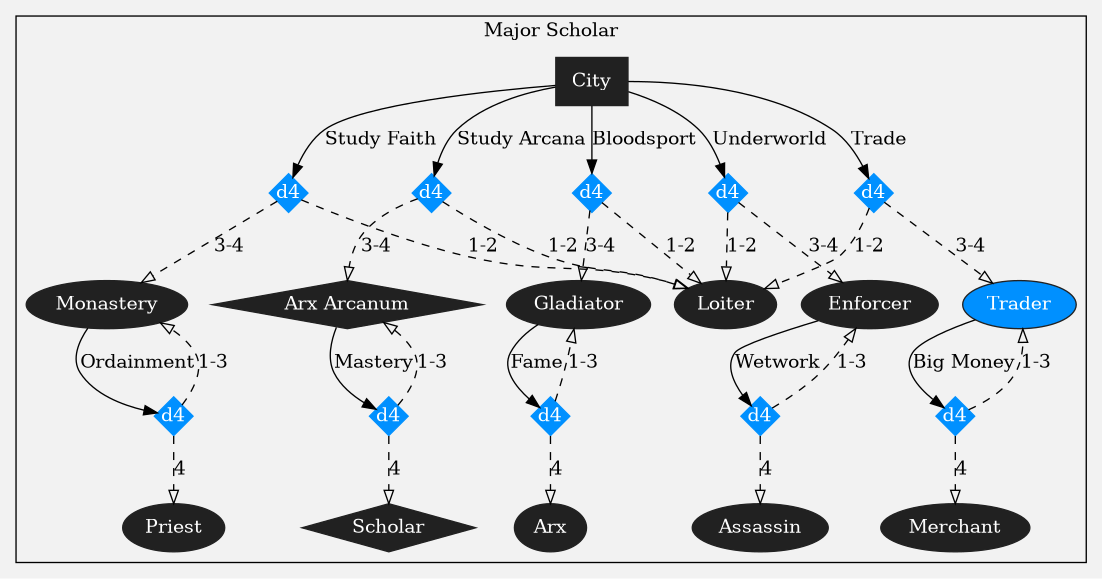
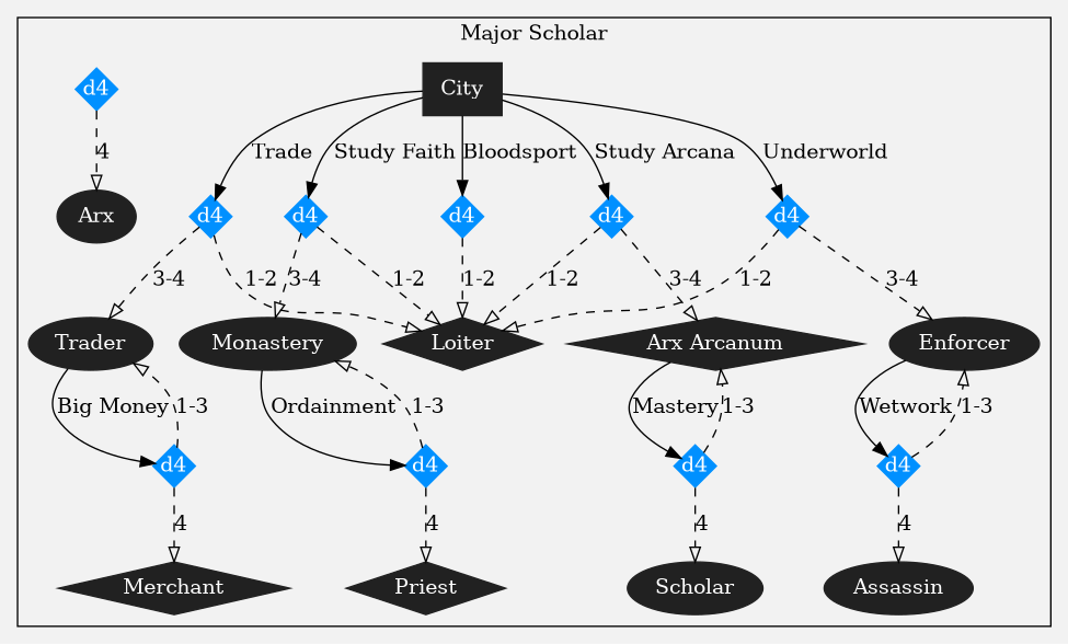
  digraph {
    bgcolor="#f2f2f2"
    compound=true
    node [color="#212121" fontcolor="#ffffff" shape=diamond style=filled]
    edge [arrowhead=empty style=dashed]
    City [shape=box]
    n2 [color="#0090ff" fixedsize=true height=0.4 label=d4 width=0.4]
    n3 [color="#0090ff" fixedsize=true height=0.4 label=d4 width=0.4]
    n4 [color="#0090ff" fixedsize=true height=0.4 label=d4 width=0.4]
    n5 [color="#0090ff" fixedsize=true height=0.4 label=d4 width=0.4]
    n6 [color="#0090ff" fixedsize=true height=0.4 label=d4 width=0.4]
-   Loiter [shape=""]
+   Loiter
    "Arx Arcanum"
    n9 [color="#0090ff" fixedsize=true height=0.4 label=d4 width=0.4]
-   Scholar
+   Scholar [shape=""]
    Monastery [shape=""]
    n12 [color="#0090ff" fixedsize=true height=0.4 label=d4 width=0.4]
-   Priest [shape=""]
-   Gladiator [shape=""]
+   Priest
    n15 [color="#0090ff" fixedsize=true height=0.4 label=d4 width=0.4]
    n16 [label=Arx shape=""]
    Enforcer [shape=""]
    n18 [color="#0090ff" fixedsize=true height=0.4 label=d4 width=0.4]
    Assassin [shape=""]
-   Trader [fillcolor="#0090ff" shape=""]
+   Trader [shape=""]
    n21 [color="#0090ff" fixedsize=true height=0.4 label=d4 width=0.4]
-   Merchant [shape=""]
+   Merchant
    subgraph cluster_1 {
      label="Major Scholar"
      City
      n2
      n3
      n4
      n5
      n6
      Loiter
      "Arx Arcanum"
      n9
      Scholar
      Monastery
      n12
      Priest
-     Gladiator
      n15
      n16
      Enforcer
      n18
      Assassin
      Trader
      n21
      Merchant
    }
    City -> n2 [label="Study Arcana" arrowhead="" style=""]
    City -> n3 [label="Study Faith" arrowhead="" style=""]
    City -> n4 [label=Bloodsport arrowhead="" style=""]
    City -> n5 [label=Underworld arrowhead="" style=""]
    City -> n6 [label=Trade arrowhead="" style=""]
    n2 -> Loiter [label="1-2"]
    n2 -> "Arx Arcanum" [label="3-4"]
    n3 -> Loiter [label="1-2"]
    n3 -> Monastery [label="3-4"]
    n4 -> Loiter [label="1-2"]
-   n4 -> Gladiator [label="3-4"]
    n5 -> Loiter [label="1-2"]
    n5 -> Enforcer [label="3-4"]
    n6 -> Loiter [label="1-2"]
    n6 -> Trader [label="3-4"]
    "Arx Arcanum" -> n9 [label=Mastery arrowhead="" style=""]
    n9 -> "Arx Arcanum" [label="1-3"]
    n9 -> Scholar [label=4]
    Monastery -> n12 [label=Ordainment arrowhead="" style=""]
    n12 -> Monastery [label="1-3"]
    n12 -> Priest [label=4]
-   Gladiator -> n15 [label=Fame arrowhead="" style=""]
-   n15 -> Gladiator [label="1-3"]
    n15 -> n16 [label=4]
    Enforcer -> n18 [label=Wetwork arrowhead="" style=""]
    n18 -> Enforcer [label="1-3"]
    n18 -> Assassin [label=4]
    Trader -> n21 [label="Big Money" arrowhead="" style=""]
    n21 -> Trader [label="1-3"]
    n21 -> Merchant [label=4]
  }
